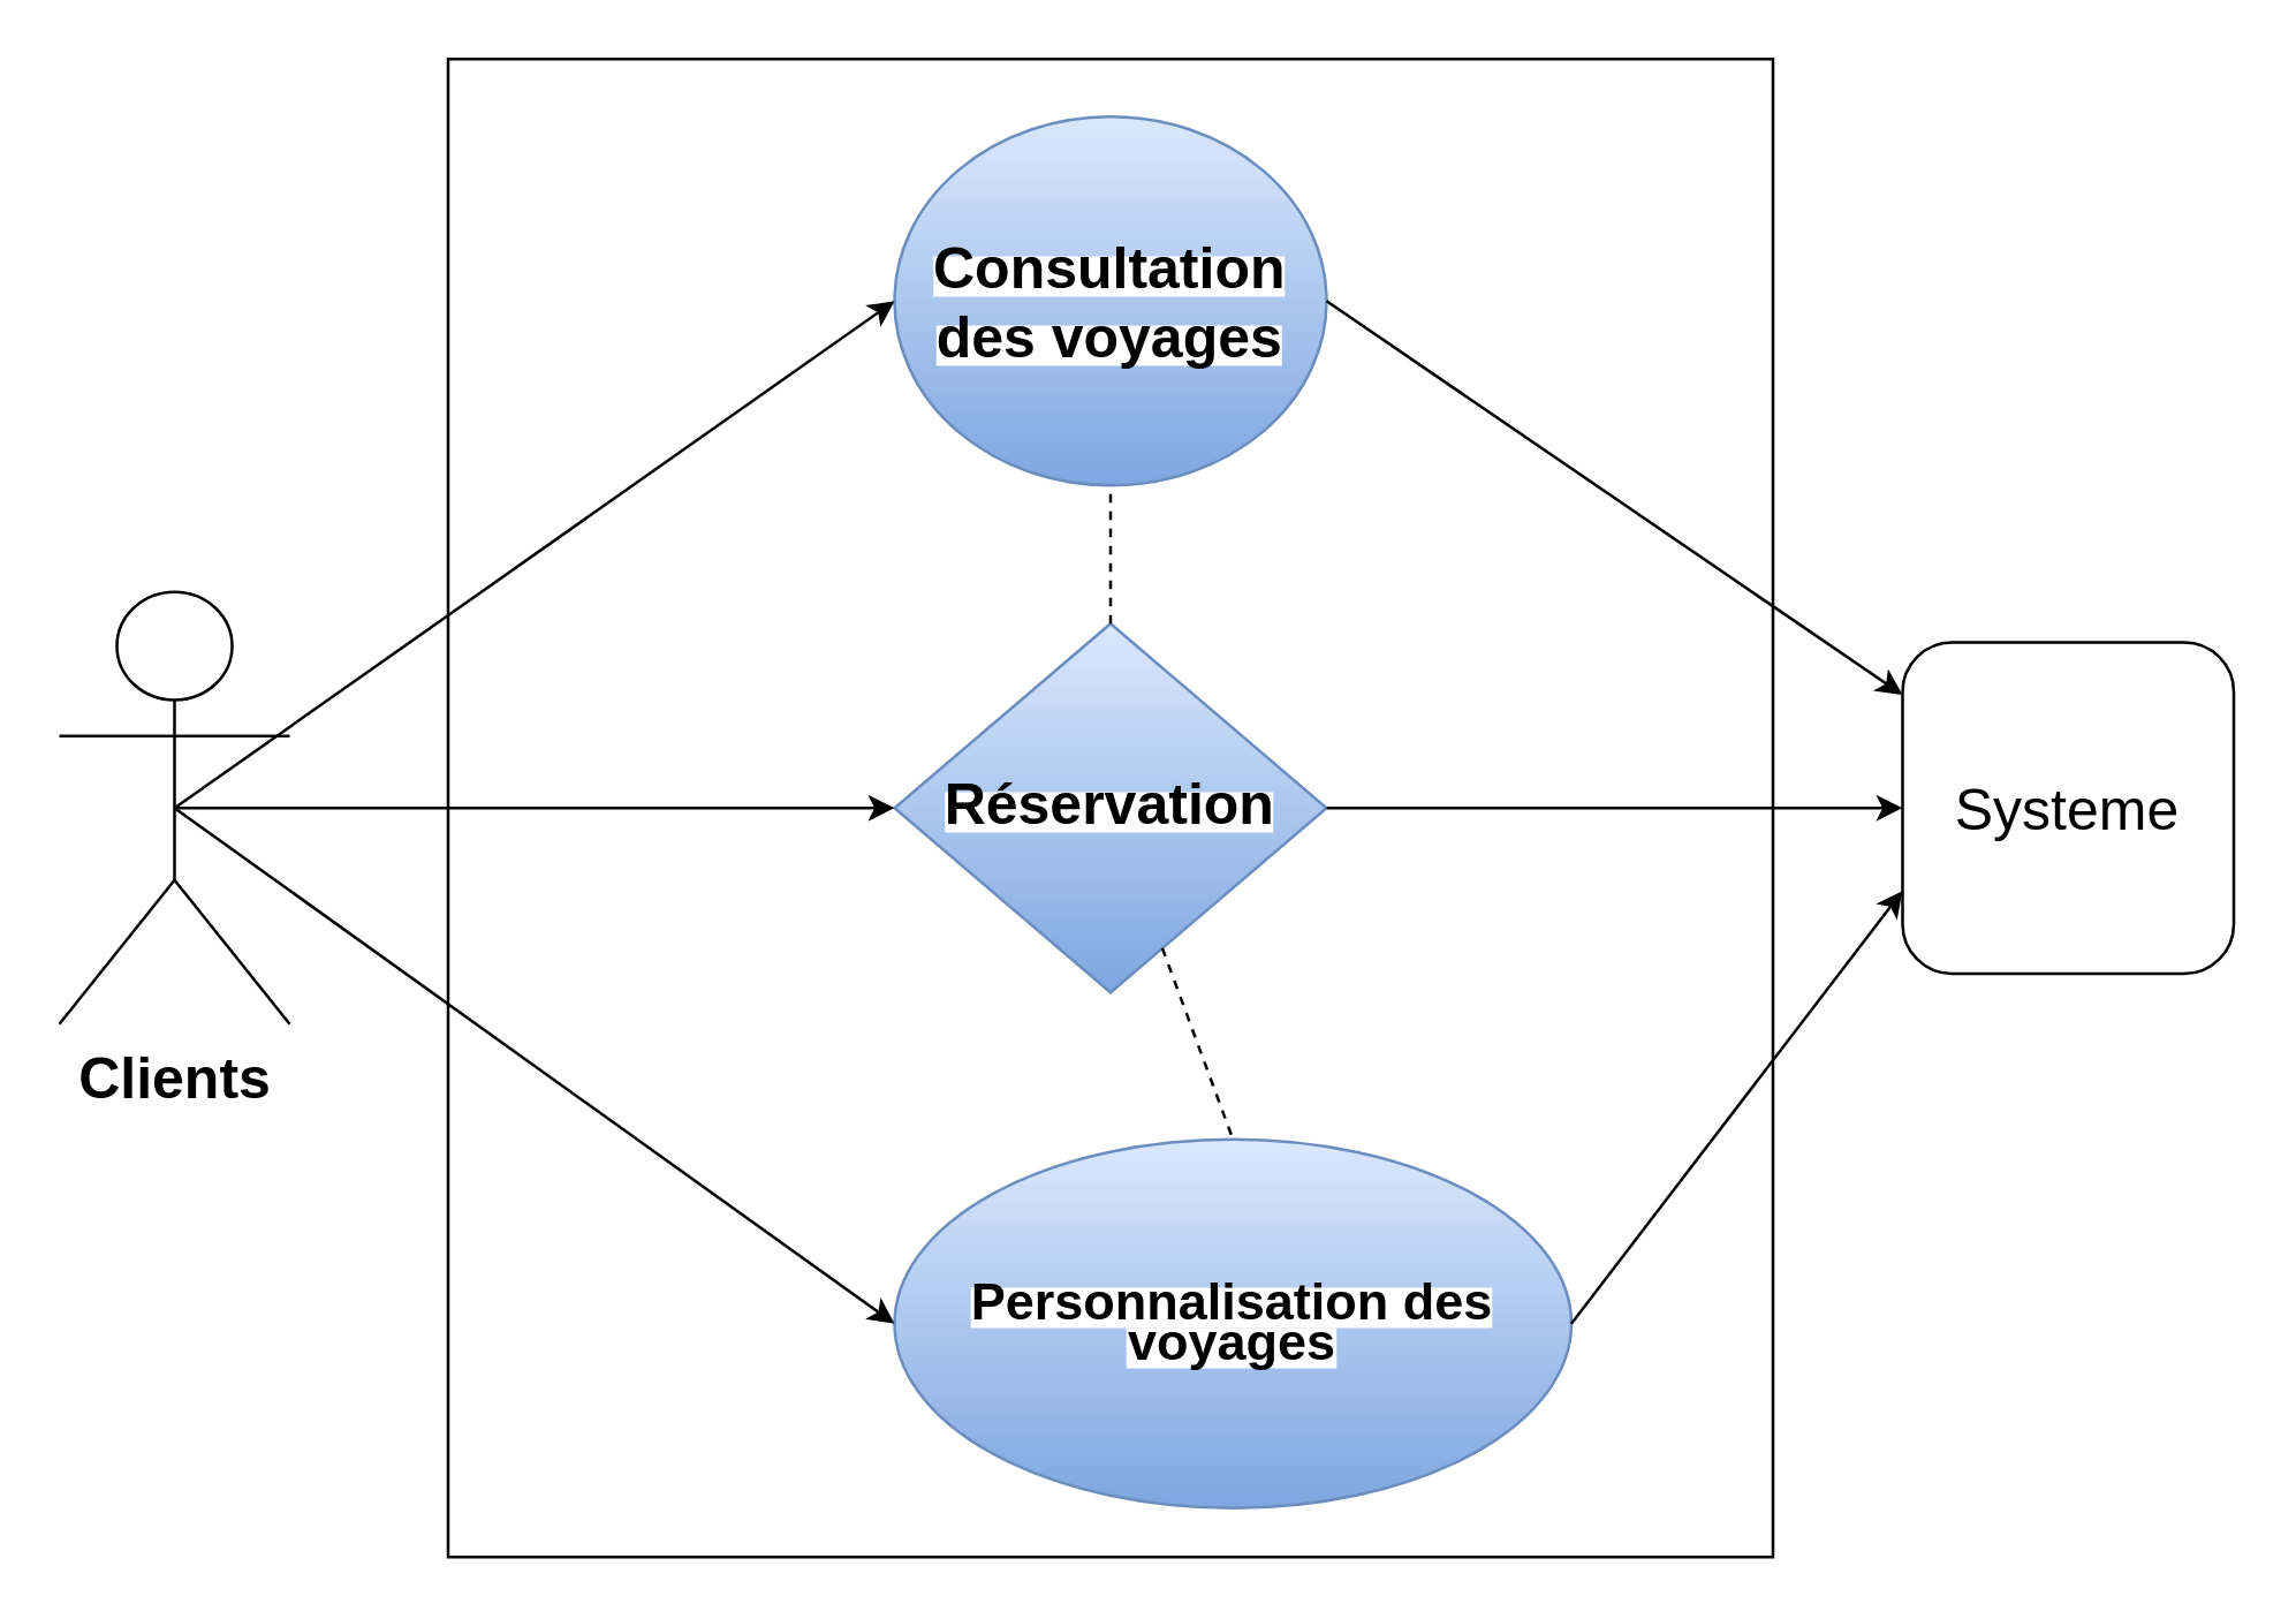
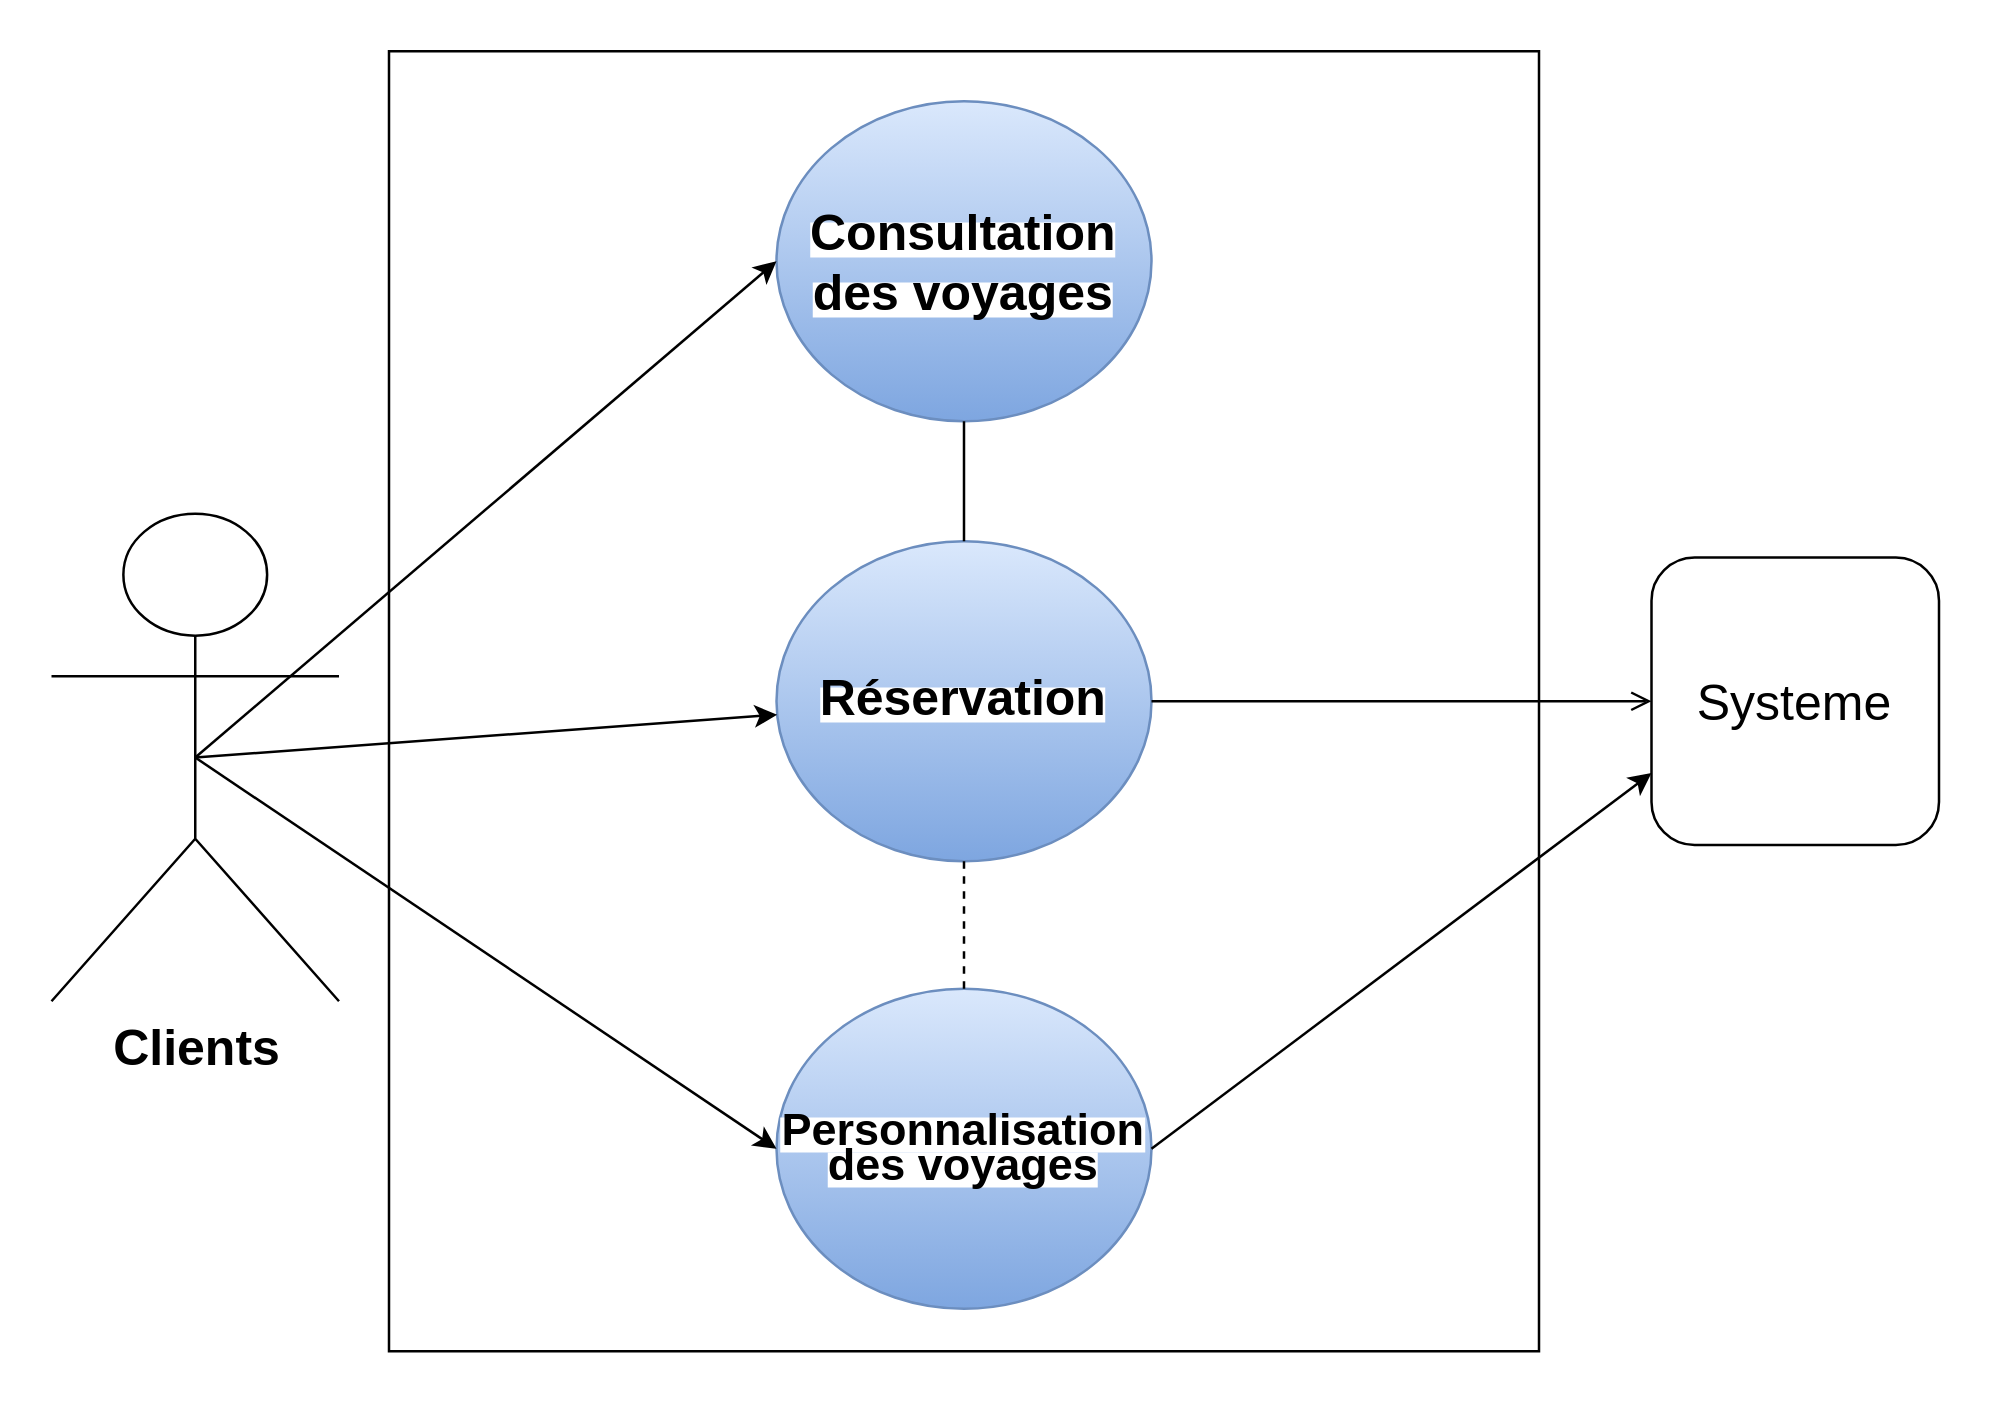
  <mxCell id="0" />
  <mxCell id="1" parent="0" />
  <mxCell id="2" value="" style="whiteSpace=wrap;html=1;" vertex="1" parent="1"><mxGeometry x="155" y="20" width="460" height="520" as="geometry" /></mxCell>
  <mxCell id="3" value="&lt;span style=&quot;color: rgb(0, 0, 0); font-family: &amp;quot;Nunito Sans&amp;quot;, sans-serif; text-align: left; background-color: rgb(255, 255, 255);&quot;&gt;&lt;b style=&quot;&quot;&gt;&lt;font style=&quot;font-size: 20px;&quot;&gt;Consultation des voyages&lt;/font&gt;&lt;/b&gt;&lt;/span&gt;&lt;b style=&quot;font-size: 20px;&quot;&gt;&lt;br&gt;&lt;/b&gt;" style="ellipse;whiteSpace=wrap;html=1;fillColor=#dae8fc;strokeColor=#6c8ebf;gradientColor=#7ea6e0;" vertex="1" parent="1"><mxGeometry x="310" y="40" width="150" height="128" as="geometry" /></mxCell>
- <mxCell id="4" value="&lt;p style=&quot;line-height: 100%;&quot;&gt;&lt;span style=&quot;color: rgb(0, 0, 0); font-family: &amp;quot;Nunito Sans&amp;quot;, sans-serif; text-align: left; background-color: rgb(255, 255, 255);&quot;&gt;&lt;b style=&quot;&quot;&gt;&lt;font style=&quot;font-size: 20px;&quot;&gt;Réservation&lt;/font&gt;&lt;/b&gt;&lt;/span&gt;&lt;br&gt;&lt;/p&gt;" style="rhombus;whiteSpace=wrap;html=1;fillColor=#dae8fc;strokeColor=#6c8ebf;gradientColor=#7ea6e0;" vertex="1" parent="1"><mxGeometry x="310" y="216" width="150" height="128" as="geometry" /></mxCell>
- <mxCell id="5" value="&lt;p style=&quot;line-height: 100%;&quot;&gt;&lt;span style=&quot;color: rgb(0, 0, 0); font-family: &amp;quot;Nunito Sans&amp;quot;, sans-serif; font-style: normal; font-variant-ligatures: normal; font-variant-caps: normal; letter-spacing: normal; orphans: 2; text-align: left; text-indent: 0px; text-transform: none; widows: 2; word-spacing: 0px; -webkit-text-stroke-width: 0px; background-color: rgb(255, 255, 255); text-decoration-thickness: initial; text-decoration-style: initial; text-decoration-color: initial; float: none; display: inline !important;&quot;&gt;&lt;b style=&quot;&quot;&gt;&lt;font style=&quot;font-size: 18px;&quot;&gt;Personnalisation des voyages&lt;/font&gt;&lt;/b&gt;&lt;/span&gt;&lt;/p&gt;" style="ellipse;whiteSpace=wrap;html=1;fillColor=#dae8fc;strokeColor=#6c8ebf;gradientColor=#7ea6e0;" vertex="1" parent="1"><mxGeometry x="310" y="395" width="235" height="128" as="geometry" /></mxCell>
- <mxCell id="6" value="&lt;span style=&quot;color: rgb(0, 0, 0); font-family: &amp;quot;Nunito Sans&amp;quot;, sans-serif; text-align: left; background-color: rgb(255, 255, 255);&quot;&gt;&lt;b style=&quot;&quot;&gt;&lt;font style=&quot;font-size: 20px;&quot;&gt;Clients&lt;/font&gt;&lt;/b&gt;&lt;/span&gt;" style="shape=umlActor;verticalLabelPosition=bottom;verticalAlign=top;html=1;outlineConnect=0;fontSize=18;" vertex="1" parent="1"><mxGeometry x="20" y="205" width="80" height="150" as="geometry" /></mxCell>
+ <mxCell id="4" value="&lt;p style=&quot;line-height: 100%;&quot;&gt;&lt;span style=&quot;color: rgb(0, 0, 0); font-family: &amp;quot;Nunito Sans&amp;quot;, sans-serif; text-align: left; background-color: rgb(255, 255, 255);&quot;&gt;&lt;b style=&quot;&quot;&gt;&lt;font style=&quot;font-size: 20px;&quot;&gt;Réservation&lt;/font&gt;&lt;/b&gt;&lt;/span&gt;&lt;br&gt;&lt;/p&gt;" style="ellipse;whiteSpace=wrap;html=1;fillColor=#dae8fc;strokeColor=#6c8ebf;gradientColor=#7ea6e0;" vertex="1" parent="1"><mxGeometry x="310" y="216" width="150" height="128" as="geometry" /></mxCell>
+ <mxCell id="5" value="&lt;p style=&quot;line-height: 100%;&quot;&gt;&lt;span style=&quot;color: rgb(0, 0, 0); font-family: &amp;quot;Nunito Sans&amp;quot;, sans-serif; font-style: normal; font-variant-ligatures: normal; font-variant-caps: normal; letter-spacing: normal; orphans: 2; text-align: left; text-indent: 0px; text-transform: none; widows: 2; word-spacing: 0px; -webkit-text-stroke-width: 0px; background-color: rgb(255, 255, 255); text-decoration-thickness: initial; text-decoration-style: initial; text-decoration-color: initial; float: none; display: inline !important;&quot;&gt;&lt;b style=&quot;&quot;&gt;&lt;font style=&quot;font-size: 18px;&quot;&gt;Personnalisation des voyages&lt;/font&gt;&lt;/b&gt;&lt;/span&gt;&lt;/p&gt;" style="ellipse;whiteSpace=wrap;html=1;fillColor=#dae8fc;strokeColor=#6c8ebf;gradientColor=#7ea6e0;" vertex="1" parent="1"><mxGeometry x="310" y="395" width="150" height="128" as="geometry" /></mxCell>
+ <mxCell id="6" value="&lt;span style=&quot;color: rgb(0, 0, 0); font-family: &amp;quot;Nunito Sans&amp;quot;, sans-serif; text-align: left; background-color: rgb(255, 255, 255);&quot;&gt;&lt;b style=&quot;&quot;&gt;&lt;font style=&quot;font-size: 20px;&quot;&gt;Clients&lt;/font&gt;&lt;/b&gt;&lt;/span&gt;" style="shape=umlActor;verticalLabelPosition=bottom;verticalAlign=top;html=1;outlineConnect=0;fontSize=18;" vertex="1" parent="1"><mxGeometry x="20" y="205" width="115" height="195" as="geometry" /></mxCell>
  <mxCell id="7" value="&lt;p style=&quot;line-height: 100%;&quot;&gt;&lt;span style=&quot;color: rgb(0, 0, 0); font-family: &amp;quot;Nunito Sans&amp;quot;, sans-serif; font-style: normal; font-variant-ligatures: normal; font-variant-caps: normal; font-weight: 400; letter-spacing: normal; orphans: 2; text-align: left; text-indent: 0px; text-transform: none; widows: 2; word-spacing: 0px; -webkit-text-stroke-width: 0px; background-color: rgb(255, 255, 255); text-decoration-thickness: initial; text-decoration-style: initial; text-decoration-color: initial; float: none; display: inline !important;&quot;&gt;Systeme&lt;/span&gt;&lt;br&gt;&lt;/p&gt;" style="whiteSpace=wrap;html=1;aspect=fixed;fontSize=20;rounded=1;" vertex="1" parent="1"><mxGeometry x="660" y="222.5" width="115" height="115" as="geometry" /></mxCell>
  <mxCell id="8" value="" style="endArrow=classic;html=1;fontSize=20;exitX=0.5;exitY=0.5;exitDx=0;exitDy=0;exitPerimeter=0;entryX=0;entryY=0.5;entryDx=0;entryDy=0;" edge="1" parent="1" source="6" target="3"><mxGeometry width="50" height="50" relative="1" as="geometry"><mxPoint x="110" y="245" as="sourcePoint" /><mxPoint x="160" y="195" as="targetPoint" /></mxGeometry></mxCell>
  <mxCell id="9" value="" style="endArrow=classic;html=1;fontSize=20;exitX=0.5;exitY=0.5;exitDx=0;exitDy=0;exitPerimeter=0;" edge="1" parent="1" source="6" target="4"><mxGeometry width="50" height="50" relative="1" as="geometry"><mxPoint x="70" y="290" as="sourcePoint" /><mxPoint x="320" y="149" as="targetPoint" /></mxGeometry></mxCell>
  <mxCell id="10" value="" style="endArrow=classic;html=1;fontSize=20;exitX=0.5;exitY=0.5;exitDx=0;exitDy=0;exitPerimeter=0;entryX=0;entryY=0.5;entryDx=0;entryDy=0;" edge="1" parent="1" source="6" target="5"><mxGeometry width="50" height="50" relative="1" as="geometry"><mxPoint x="70" y="290" as="sourcePoint" /><mxPoint x="320" y="290" as="targetPoint" /></mxGeometry></mxCell>
- <mxCell id="11" value="" style="endArrow=classic;html=1;fontSize=20;exitX=1;exitY=0.5;exitDx=0;exitDy=0;" edge="1" parent="1" source="3" target="7"><mxGeometry width="50" height="50" relative="1" as="geometry"><mxPoint x="70" y="290" as="sourcePoint" /><mxPoint x="320" y="434" as="targetPoint" /></mxGeometry></mxCell>
- <mxCell id="12" value="" style="endArrow=classic;html=1;fontSize=20;exitX=1;exitY=0.5;exitDx=0;exitDy=0;entryX=0;entryY=0.5;entryDx=0;entryDy=0;" edge="1" parent="1" source="4" target="7"><mxGeometry width="50" height="50" relative="1" as="geometry"><mxPoint x="470" y="149" as="sourcePoint" /><mxPoint x="670" y="290" as="targetPoint" /></mxGeometry></mxCell>
+ <mxCell id="12" value="" style="endArrow=open;html=1;fontSize=20;exitX=1;exitY=0.5;exitDx=0;exitDy=0;entryX=0;entryY=0.5;entryDx=0;entryDy=0;" edge="1" parent="1" source="4" target="7"><mxGeometry width="50" height="50" relative="1" as="geometry"><mxPoint x="470" y="149" as="sourcePoint" /><mxPoint x="670" y="290" as="targetPoint" /></mxGeometry></mxCell>
  <mxCell id="13" value="" style="endArrow=classic;html=1;fontSize=20;exitX=1;exitY=0.5;exitDx=0;exitDy=0;entryX=0;entryY=0.75;entryDx=0;entryDy=0;" edge="1" parent="1" source="5" target="7"><mxGeometry width="50" height="50" relative="1" as="geometry"><mxPoint x="470" y="290" as="sourcePoint" /><mxPoint x="670" y="290" as="targetPoint" /></mxGeometry></mxCell>
- <mxCell id="14" value="" style="endArrow=none;dashed=1;html=1;fontSize=20;entryX=0.5;entryY=1;entryDx=0;entryDy=0;exitX=0.5;exitY=0;exitDx=0;exitDy=0;" edge="1" parent="1" source="4" target="3"><mxGeometry width="50" height="50" relative="1" as="geometry"><mxPoint x="430" y="355" as="sourcePoint" /><mxPoint x="480" y="305" as="targetPoint" /></mxGeometry></mxCell>
+ <mxCell id="14" value="" style="endArrow=none;dashed=0;html=1;fontSize=20;entryX=0.5;entryY=1;entryDx=0;entryDy=0;exitX=0.5;exitY=0;exitDx=0;exitDy=0;" edge="1" parent="1" source="4" target="3"><mxGeometry width="50" height="50" relative="1" as="geometry"><mxPoint x="430" y="355" as="sourcePoint" /><mxPoint x="480" y="305" as="targetPoint" /></mxGeometry></mxCell>
  <mxCell id="15" value="" style="endArrow=none;dashed=1;html=1;fontSize=20;entryX=0.5;entryY=0;entryDx=0;entryDy=0;" edge="1" parent="1" source="4" target="5"><mxGeometry width="50" height="50" relative="1" as="geometry"><mxPoint x="390" y="345" as="sourcePoint" /><mxPoint x="395" y="178" as="targetPoint" /></mxGeometry></mxCell>
